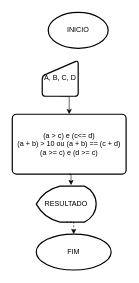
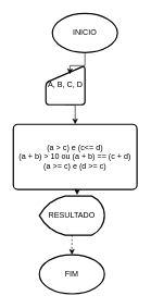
  <mxCell id="0" />
  <mxCell id="1" parent="0" />
  <mxCell id="2" value="INICIO" style="strokeWidth=2;html=1;shape=mxgraph.flowchart.start_1;whiteSpace=wrap;" vertex="1" parent="1"><mxGeometry x="80" y="20" width="100" height="60" as="geometry" /></mxCell>
- <mxCell id="3" value="FIM" style="strokeWidth=2;html=1;shape=mxgraph.flowchart.start_1;whiteSpace=wrap;" vertex="1" parent="1"><mxGeometry x="60" y="390" width="125" height="60" as="geometry" /></mxCell>
+ <mxCell id="3" value="FIM" style="strokeWidth=2;html=1;shape=mxgraph.flowchart.start_1;whiteSpace=wrap;" vertex="1" parent="1"><mxGeometry x="60" y="390" width="100" height="60" as="geometry" /></mxCell>
  <mxCell id="4" style="edgeStyle=orthogonalEdgeStyle;rounded=0;orthogonalLoop=1;jettySize=auto;html=1;exitX=0.5;exitY=1;exitDx=0;exitDy=0;entryX=0.5;entryY=0;entryDx=0;entryDy=0;" edge="1" parent="1" source="5" target="6"><mxGeometry relative="1" as="geometry" /></mxCell>
  <mxCell id="5" value="A, B, C, D" style="html=1;strokeWidth=2;shape=manualInput;whiteSpace=wrap;rounded=1;size=26;arcSize=11;" vertex="1" parent="1"><mxGeometry x="70" y="100" width="60" height="60" as="geometry" /></mxCell>
  <mxCell id="6" value="(a &amp;gt; c) e (c&amp;lt;= d)&lt;div&gt;(a + b) &amp;gt; 10 ou (a + b) == (c + d)&lt;/div&gt;&lt;div&gt;(a &amp;gt;= c) e (d &amp;gt;= c)&lt;/div&gt;" style="rounded=1;whiteSpace=wrap;html=1;absoluteArcSize=1;arcSize=14;strokeWidth=2;" vertex="1" parent="1"><mxGeometry x="20" y="190" width="190" height="100" as="geometry" /></mxCell>
- <mxCell id="7" value="RESULTADO" style="strokeWidth=2;html=1;shape=mxgraph.flowchart.display;whiteSpace=wrap;" vertex="1" parent="1"><mxGeometry x="60" y="310" width="100" height="60" as="geometry" /></mxCell>
+ <mxCell id="7" value="RESULTADO" style="strokeWidth=2;html=1;shape=mxgraph.flowchart.display;whiteSpace=wrap;" vertex="1" parent="1"><mxGeometry x="60" y="300" width="100" height="60" as="geometry" /></mxCell>
+ <mxCell id="8" style="edgeStyle=orthogonalEdgeStyle;rounded=0;orthogonalLoop=1;jettySize=auto;html=1;exitX=0.5;exitY=1;exitDx=0;exitDy=0;exitPerimeter=0;entryX=0.616;entryY=0.22;entryDx=0;entryDy=0;entryPerimeter=0;" edge="1" parent="1" source="2" target="5"><mxGeometry relative="1" as="geometry" /></mxCell>
  <mxCell id="9" style="edgeStyle=orthogonalEdgeStyle;rounded=0;orthogonalLoop=1;jettySize=auto;html=1;exitX=0.5;exitY=1;exitDx=0;exitDy=0;entryX=0.58;entryY=-0.027;entryDx=0;entryDy=0;entryPerimeter=0;" edge="1" parent="1" source="6" target="7"><mxGeometry relative="1" as="geometry" /></mxCell>
  <mxCell id="10" style="edgeStyle=orthogonalEdgeStyle;rounded=0;orthogonalLoop=1;jettySize=auto;html=1;exitX=0.5;exitY=1;exitDx=0;exitDy=0;exitPerimeter=0;entryX=0.5;entryY=0;entryDx=0;entryDy=0;entryPerimeter=0;dashed=1;" edge="1" parent="1" source="7" target="3"><mxGeometry relative="1" as="geometry" /></mxCell>
